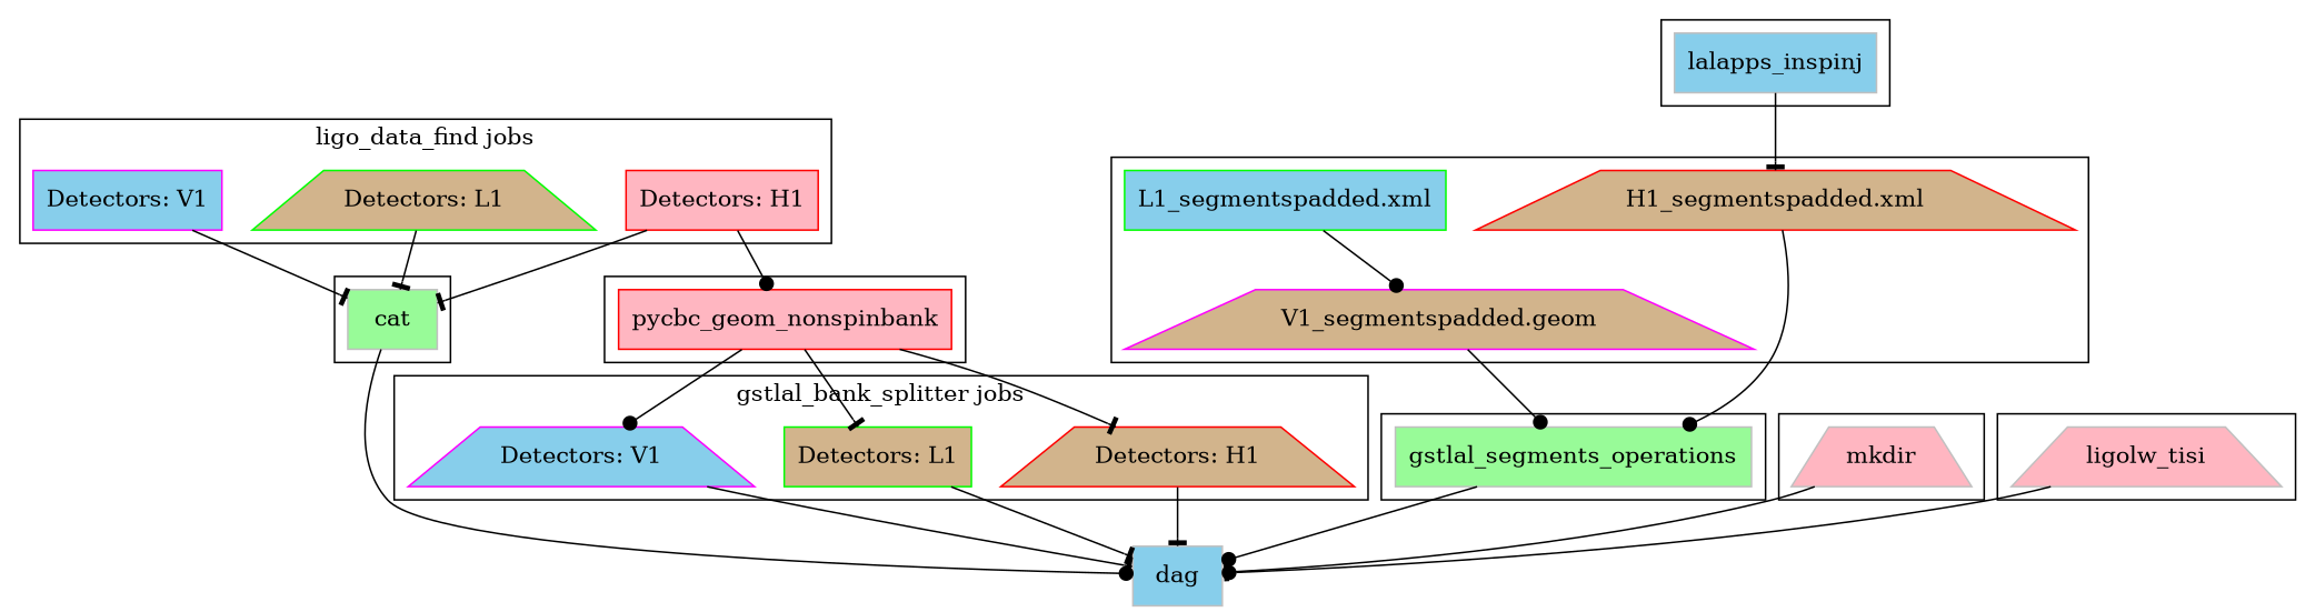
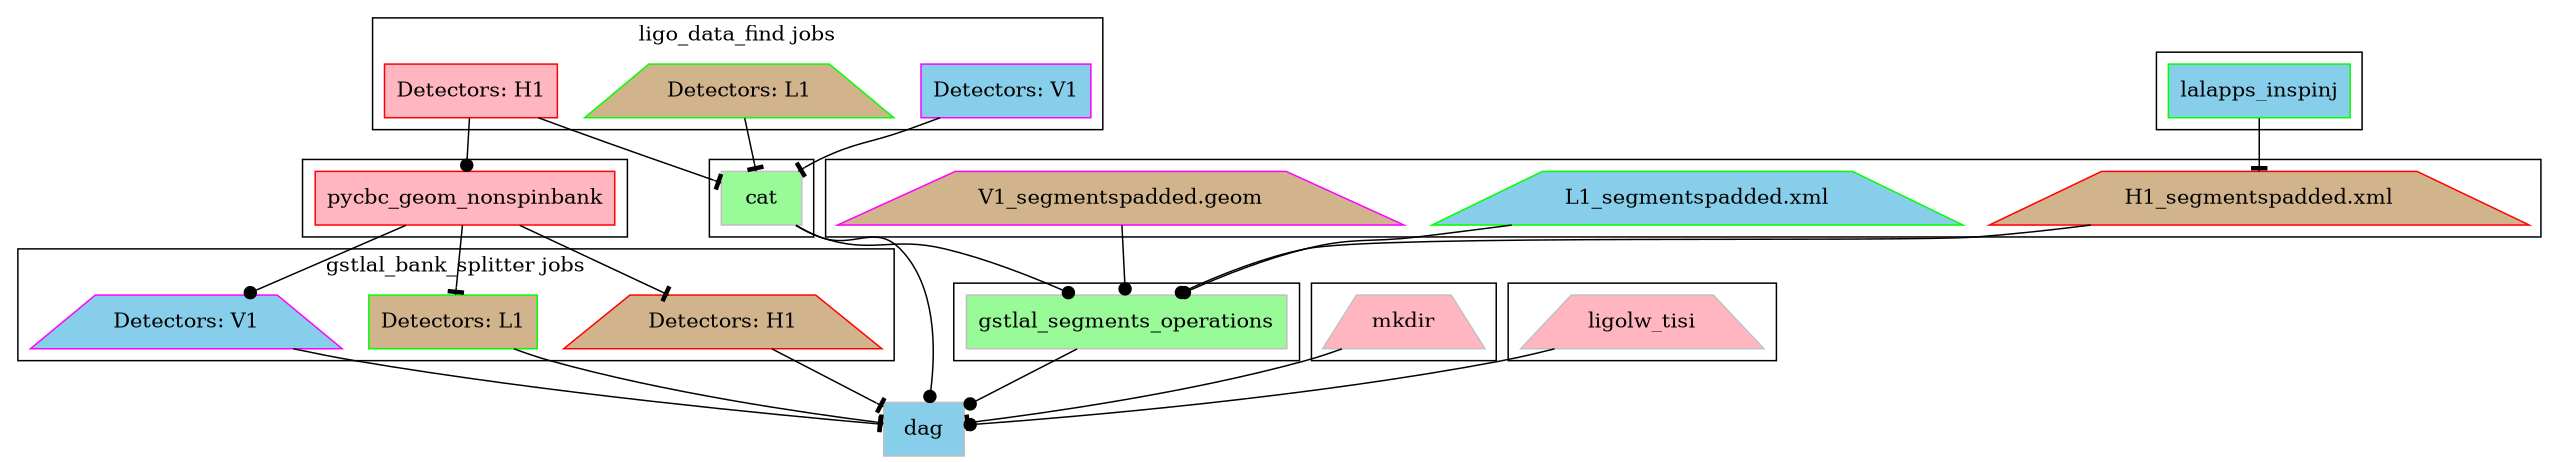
  digraph {
    node [color=grey fillcolor=tan shape=box style=filled]
    edge [arrowhead=tee]
    n1 [color=red1 fillcolor=lightpink label="Detectors: H1"]
    n2 [color=green1 label="Detectors: L1" shape=trapezium]
    n3 [color=magenta1 fillcolor=skyblue label="Detectors: V1"]
    n4 [fillcolor=palegreen label=cat]
    "H1_segmentspadded.xml" [color=red1 shape=trapezium]
-   "L1_segmentspadded.xml" [color=green1 fillcolor=skyblue]
+   "L1_segmentspadded.xml" [color=green1 fillcolor=skyblue shape=trapezium]
    n7 [color=magenta1 label="V1_segmentspadded.geom" shape=trapezium]
    n8 [color=red1 fillcolor=lightpink label=pycbc_geom_nonspinbank]
    n9 [fillcolor=palegreen label=gstlal_segments_operations]
    n10 [color=red1 label="Detectors: H1" shape=trapezium]
    n11 [color=green1 label="Detectors: L1"]
    n12 [color=magenta1 fillcolor=skyblue label="Detectors: V1" shape=trapezium]
    n13 [fillcolor=lightpink label=mkdir shape=trapezium]
-   n14 [fillcolor=skyblue label=lalapps_inspinj]
+   n14 [color=green1 fillcolor=skyblue label=lalapps_inspinj]
    n15 [fillcolor=lightpink label=ligolw_tisi shape=trapezium]
    dag [fillcolor=skyblue]
    subgraph cluster_1 {
      label="ligo_data_find jobs"
      n1
      n2
      n3
    }
    subgraph cluster_2 {
      n4
    }
    subgraph cluster_3 {
      "H1_segmentspadded.xml"
      "L1_segmentspadded.xml"
      n7
    }
    subgraph cluster_4 {
      n8
    }
    subgraph cluster_5 {
      n9
    }
    subgraph cluster_6 {
      label="gstlal_bank_splitter jobs"
      n10
      n11
      n12
    }
    subgraph cluster_7 {
      n13
    }
    subgraph cluster_8 {
      n14
    }
    subgraph cluster_9 {
      n15
    }
    n1 -> n4
    n1 -> n8 [arrowhead=dot]
    n2 -> n4
    n3 -> n4
+   n4 -> n9 [arrowhead=dot]
    n4 -> dag [arrowhead=dot]
    "H1_segmentspadded.xml" -> n9 [arrowhead=dot]
-   "L1_segmentspadded.xml" -> n7 [arrowhead=dot]
+   "L1_segmentspadded.xml" -> n9 [arrowhead=dot]
    n7 -> n9 [arrowhead=dot]
    n8 -> n10
    n8 -> n11
    n8 -> n12 [arrowhead=dot]
    n9 -> dag [arrowhead=dot]
    n10 -> dag
    n11 -> dag
    n12 -> dag
    n13 -> dag
    n14 -> "H1_segmentspadded.xml"
    n15 -> dag [arrowhead=dot]
  }
